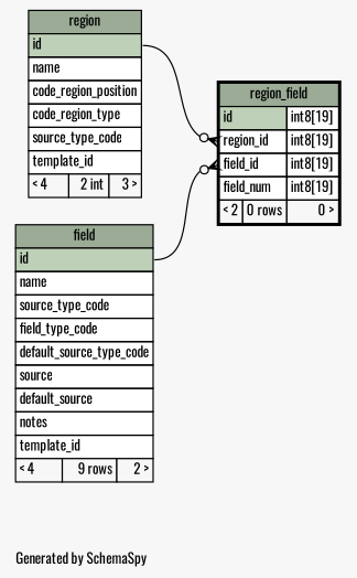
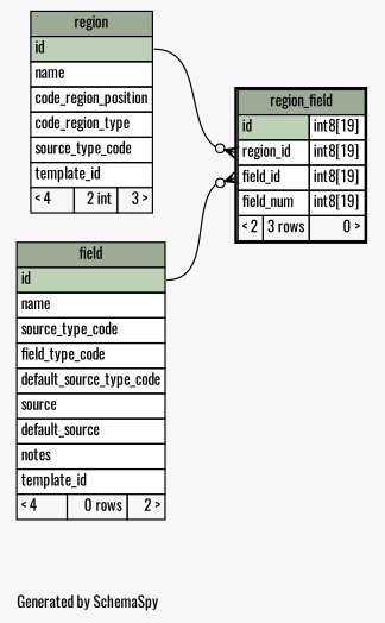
  digraph {
    bgcolor="#f7f7f7"
    fontname=Oswald
    fontsize=11
    label="\nGenerated by SchemaSpy"
    labeljust=l
    nodesep=0.18
    rankdir=RL
    ranksep=0.46
    node [fontname=Oswald fontsize=11 shape=plaintext]
    edge [arrowhead=none arrowsize=0.8 arrowtail=crowodot dir=back fontname=Oswald headport="id:e"]
-   n1 [label=<     <TABLE BORDER="2" CELLBORDER="1" CELLSPACING="0" BGCOLOR="#ffffff">       <TR><TD COLSPAN="3" BGCOLOR="#9bab96" ALIGN="CENTER">region_field</TD></TR>       <TR><TD PORT="id" COLSPAN="2" BGCOLOR="#bed1b8" ALIGN="LEFT">id</TD><TD PORT="id.type" ALIGN="LEFT">int8[19]</TD></TR>       <TR><TD PORT="region_id" COLSPAN="2" ALIGN="LEFT">region_id</TD><TD PORT="region_id.type" ALIGN="LEFT">int8[19]</TD></TR>       <TR><TD PORT="field_id" COLSPAN="2" ALIGN="LEFT">field_id</TD><TD PORT="field_id.type" ALIGN="LEFT">int8[19]</TD></TR>       <TR><TD PORT="field_num" COLSPAN="2" ALIGN="LEFT">field_num</TD><TD PORT="field_num.type" ALIGN="LEFT">int8[19]</TD></TR>       <TR><TD ALIGN="LEFT" BGCOLOR="#f7f7f7">&lt; 2</TD><TD ALIGN="RIGHT" BGCOLOR="#f7f7f7">0 rows</TD><TD ALIGN="RIGHT" BGCOLOR="#f7f7f7">0 &gt;</TD></TR>     </TABLE>>]
-   n2 [label=<     <TABLE BORDER="0" CELLBORDER="1" CELLSPACING="0" BGCOLOR="#ffffff">       <TR><TD COLSPAN="3" BGCOLOR="#9bab96" ALIGN="CENTER">field</TD></TR>       <TR><TD PORT="id" COLSPAN="3" BGCOLOR="#bed1b8" ALIGN="LEFT">id</TD></TR>       <TR><TD PORT="name" COLSPAN="3" ALIGN="LEFT">name</TD></TR>       <TR><TD PORT="source_type_code" COLSPAN="3" ALIGN="LEFT">source_type_code</TD></TR>       <TR><TD PORT="field_type_code" COLSPAN="3" ALIGN="LEFT">field_type_code</TD></TR>       <TR><TD PORT="default_source_type_code" COLSPAN="3" ALIGN="LEFT">default_source_type_code</TD></TR>       <TR><TD PORT="source" COLSPAN="3" ALIGN="LEFT">source</TD></TR>       <TR><TD PORT="default_source" COLSPAN="3" ALIGN="LEFT">default_source</TD></TR>       <TR><TD PORT="notes" COLSPAN="3" ALIGN="LEFT">notes</TD></TR>       <TR><TD PORT="template_id" COLSPAN="3" ALIGN="LEFT">template_id</TD></TR>       <TR><TD ALIGN="LEFT" BGCOLOR="#f7f7f7">&lt; 4</TD><TD ALIGN="RIGHT" BGCOLOR="#f7f7f7">9 rows</TD><TD ALIGN="RIGHT" BGCOLOR="#f7f7f7">2 &gt;</TD></TR>     </TABLE>>]
+   n1 [label=<     <TABLE BORDER="2" CELLBORDER="1" CELLSPACING="0" BGCOLOR="#ffffff">       <TR><TD COLSPAN="3" BGCOLOR="#9bab96" ALIGN="CENTER">region_field</TD></TR>       <TR><TD PORT="id" COLSPAN="2" BGCOLOR="#bed1b8" ALIGN="LEFT">id</TD><TD PORT="id.type" ALIGN="LEFT">int8[19]</TD></TR>       <TR><TD PORT="region_id" COLSPAN="2" ALIGN="LEFT">region_id</TD><TD PORT="region_id.type" ALIGN="LEFT">int8[19]</TD></TR>       <TR><TD PORT="field_id" COLSPAN="2" ALIGN="LEFT">field_id</TD><TD PORT="field_id.type" ALIGN="LEFT">int8[19]</TD></TR>       <TR><TD PORT="field_num" COLSPAN="2" ALIGN="LEFT">field_num</TD><TD PORT="field_num.type" ALIGN="LEFT">int8[19]</TD></TR>       <TR><TD ALIGN="LEFT" BGCOLOR="#f7f7f7">&lt; 2</TD><TD ALIGN="RIGHT" BGCOLOR="#f7f7f7">3 rows</TD><TD ALIGN="RIGHT" BGCOLOR="#f7f7f7">0 &gt;</TD></TR>     </TABLE>>]
+   n2 [label=<     <TABLE BORDER="0" CELLBORDER="1" CELLSPACING="0" BGCOLOR="#ffffff">       <TR><TD COLSPAN="3" BGCOLOR="#9bab96" ALIGN="CENTER">field</TD></TR>       <TR><TD PORT="id" COLSPAN="3" BGCOLOR="#bed1b8" ALIGN="LEFT">id</TD></TR>       <TR><TD PORT="name" COLSPAN="3" ALIGN="LEFT">name</TD></TR>       <TR><TD PORT="source_type_code" COLSPAN="3" ALIGN="LEFT">source_type_code</TD></TR>       <TR><TD PORT="field_type_code" COLSPAN="3" ALIGN="LEFT">field_type_code</TD></TR>       <TR><TD PORT="default_source_type_code" COLSPAN="3" ALIGN="LEFT">default_source_type_code</TD></TR>       <TR><TD PORT="source" COLSPAN="3" ALIGN="LEFT">source</TD></TR>       <TR><TD PORT="default_source" COLSPAN="3" ALIGN="LEFT">default_source</TD></TR>       <TR><TD PORT="notes" COLSPAN="3" ALIGN="LEFT">notes</TD></TR>       <TR><TD PORT="template_id" COLSPAN="3" ALIGN="LEFT">template_id</TD></TR>       <TR><TD ALIGN="LEFT" BGCOLOR="#f7f7f7">&lt; 4</TD><TD ALIGN="RIGHT" BGCOLOR="#f7f7f7">0 rows</TD><TD ALIGN="RIGHT" BGCOLOR="#f7f7f7">2 &gt;</TD></TR>     </TABLE>>]
    n3 [label=<     <TABLE BORDER="0" CELLBORDER="1" CELLSPACING="0" BGCOLOR="#ffffff">       <TR><TD COLSPAN="3" BGCOLOR="#9bab96" ALIGN="CENTER">region</TD></TR>       <TR><TD PORT="id" COLSPAN="3" BGCOLOR="#bed1b8" ALIGN="LEFT">id</TD></TR>       <TR><TD PORT="name" COLSPAN="3" ALIGN="LEFT">name</TD></TR>       <TR><TD PORT="code_region_position" COLSPAN="3" ALIGN="LEFT">code_region_position</TD></TR>       <TR><TD PORT="code_region_type" COLSPAN="3" ALIGN="LEFT">code_region_type</TD></TR>       <TR><TD PORT="source_type_code" COLSPAN="3" ALIGN="LEFT">source_type_code</TD></TR>       <TR><TD PORT="template_id" COLSPAN="3" ALIGN="LEFT">template_id</TD></TR>       <TR><TD ALIGN="LEFT" BGCOLOR="#f7f7f7">&lt; 4</TD><TD ALIGN="RIGHT" BGCOLOR="#f7f7f7">2 int</TD><TD ALIGN="RIGHT" BGCOLOR="#f7f7f7">3 &gt;</TD></TR>     </TABLE>>]
    n1 -> n2 [tailport="field_id:w"]
    n1 -> n3 [tailport="region_id:w"]
  }
